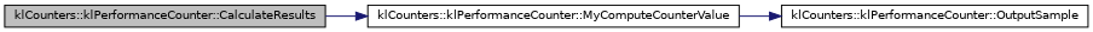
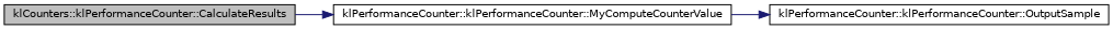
  digraph {
    rankdir=LR
    node [color=black fillcolor=white fontname=Helvetica fontsize=10 shape=record style=filled]
    edge [color=midnightblue fontname=Helvetica fontsize=10 labelfontname=Helvetica labelfontsize=10 style=solid]
    n1 [fillcolor=grey75 fontcolor=black height=0.2 label="klCounters::klPerformanceCounter::CalculateResults" width=0.4]
-   n2 [height=0.2 label="klCounters::klPerformanceCounter::MyComputeCounterValue" width=0.4]
-   n3 [height=0.2 label="klCounters::klPerformanceCounter::OutputSample" width=0.4]
+   n2 [height=0.2 label="klPerformanceCounter::klPerformanceCounter::MyComputeCounterValue" width=0.4]
+   n3 [height=0.2 label="klPerformanceCounter::klPerformanceCounter::OutputSample" width=0.4]
    n1 -> n2
    n2 -> n3
  }
